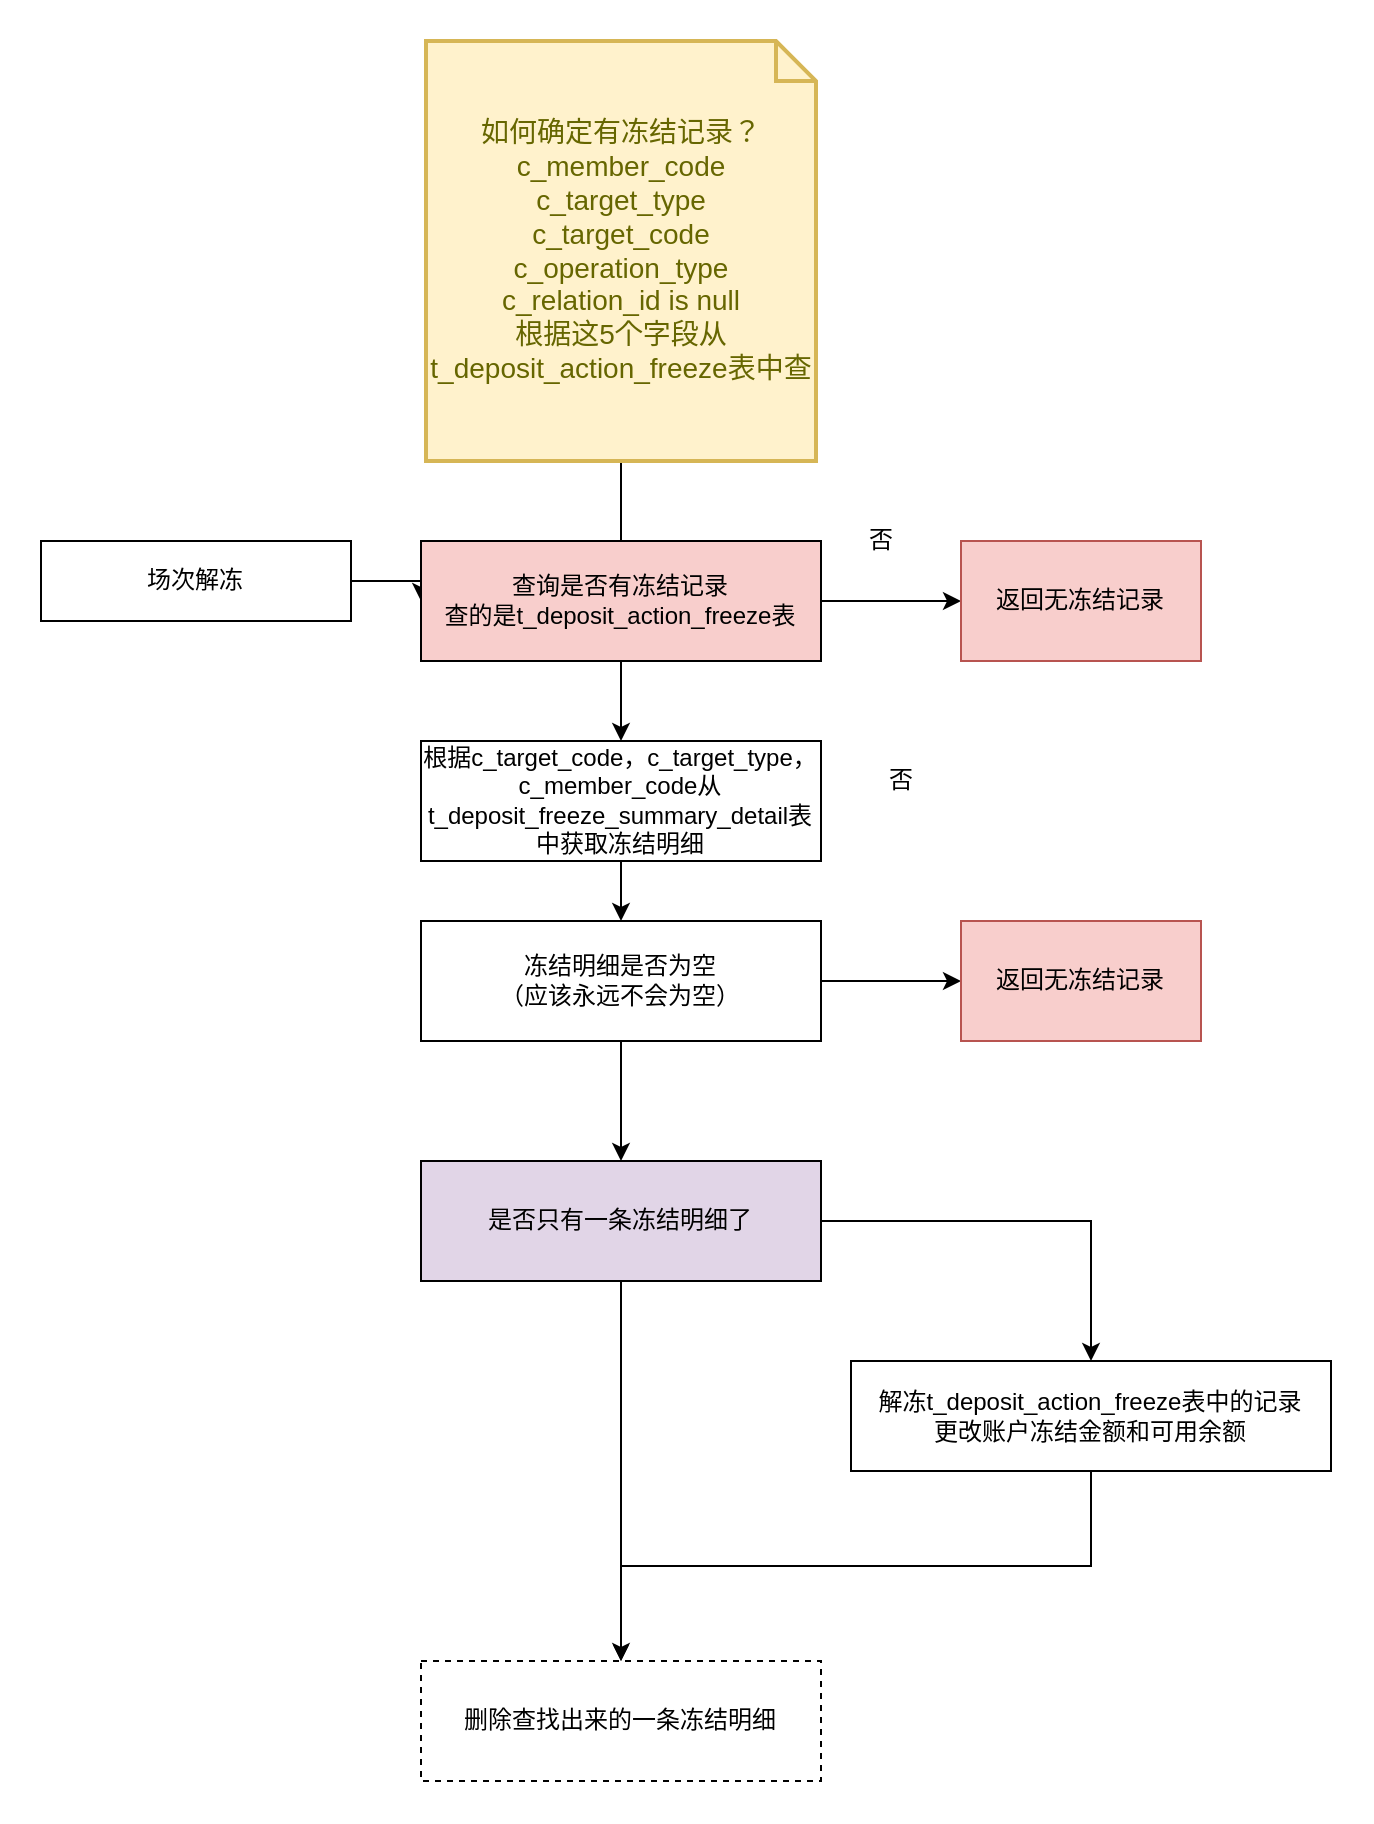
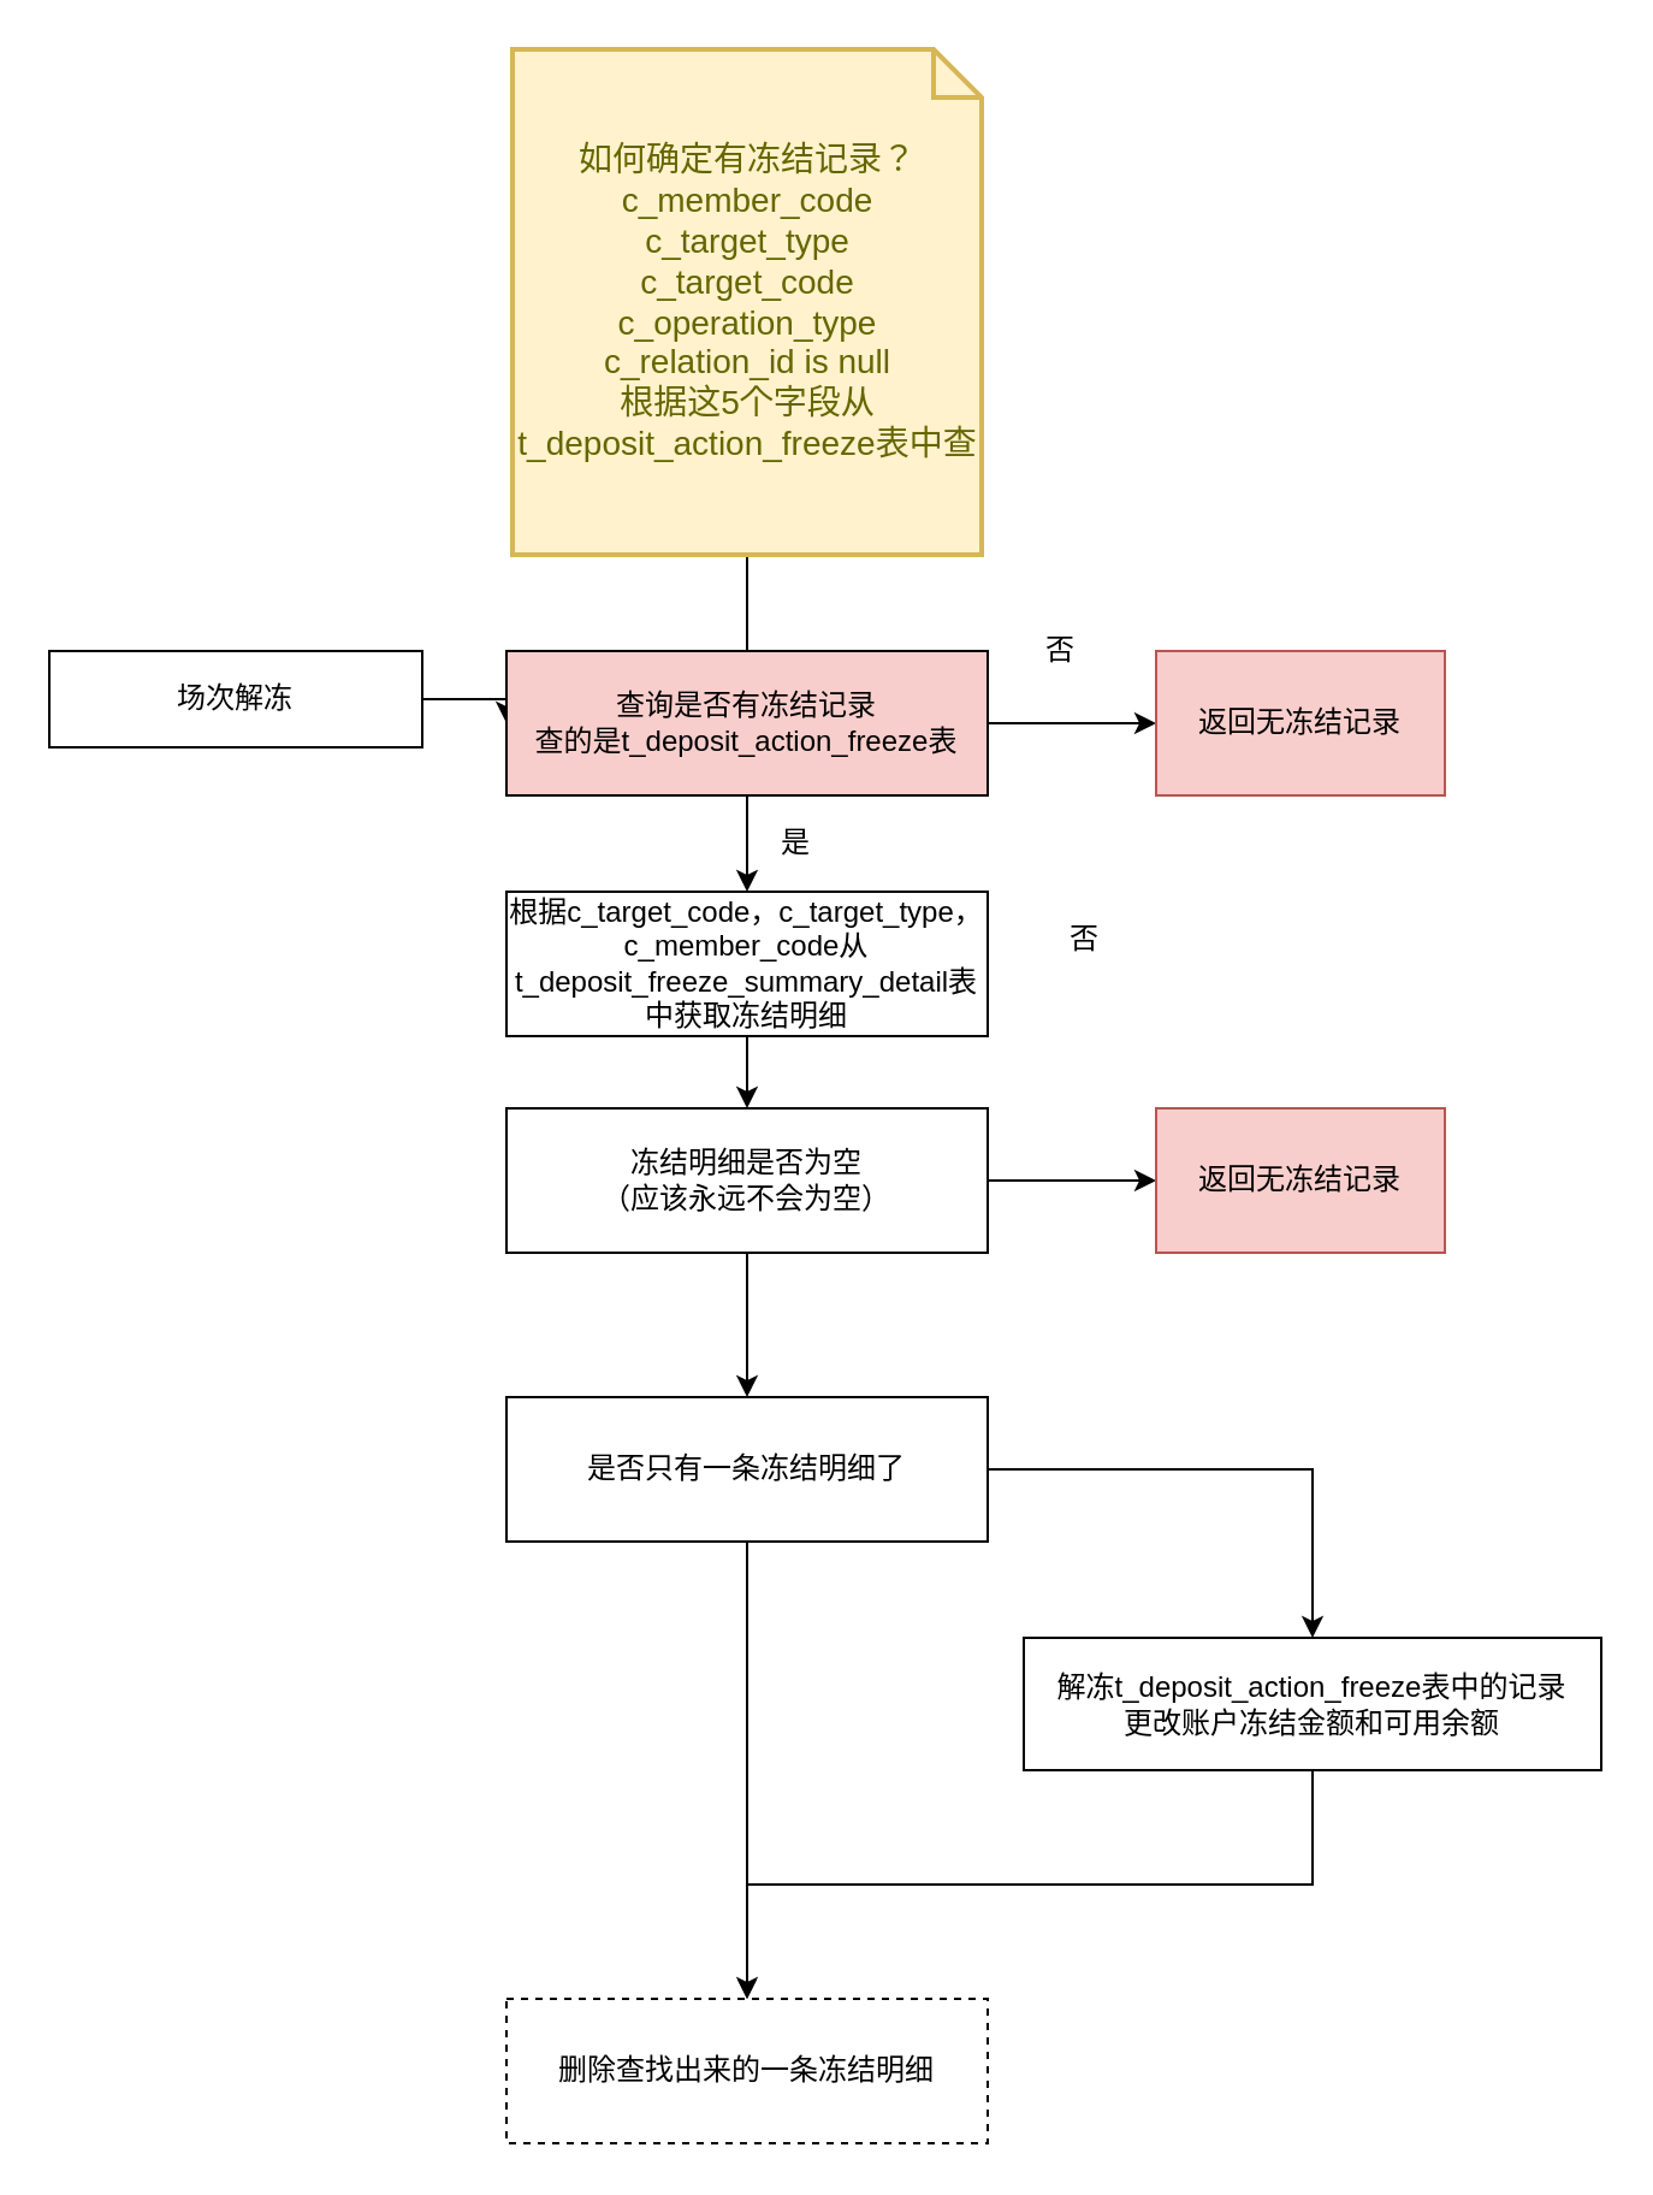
  <mxCell id="0" />
  <mxCell id="1" parent="0" />
  <mxCell id="2" style="edgeStyle=orthogonalEdgeStyle;rounded=0;orthogonalLoop=1;jettySize=auto;html=1;exitX=1;exitY=0.5;exitDx=0;exitDy=0;entryX=0;entryY=0.5;entryDx=0;entryDy=0;" edge="1" parent="1" source="3" target="7"><mxGeometry relative="1" as="geometry" /></mxCell>
  <mxCell id="3" value="场次解冻" style="rounded=0;whiteSpace=wrap;html=1;" vertex="1" parent="1"><mxGeometry x="20" y="270" width="155" height="40" as="geometry" /></mxCell>
  <mxCell id="4" style="edgeStyle=orthogonalEdgeStyle;rounded=0;orthogonalLoop=1;jettySize=auto;html=1;exitX=1;exitY=0.5;exitDx=0;exitDy=0;entryX=0;entryY=0.5;entryDx=0;entryDy=0;" edge="1" parent="1" source="7" target="8"><mxGeometry relative="1" as="geometry" /></mxCell>
  <mxCell id="5" style="edgeStyle=orthogonalEdgeStyle;rounded=0;orthogonalLoop=1;jettySize=auto;html=1;exitX=0.5;exitY=1;exitDx=0;exitDy=0;entryX=0.5;entryY=0;entryDx=0;entryDy=0;" edge="1" parent="1" source="7" target="18"><mxGeometry relative="1" as="geometry" /></mxCell>
  <mxCell id="6" style="edgeStyle=orthogonalEdgeStyle;rounded=0;orthogonalLoop=1;jettySize=auto;html=1;exitX=0.5;exitY=0;exitDx=0;exitDy=0;endArrow=none;endFill=0;" edge="1" parent="1" source="7" target="9"><mxGeometry relative="1" as="geometry" /></mxCell>
  <mxCell id="7" value="查询是否有冻结记录&lt;br&gt;查的是t_deposit_action_freeze表" style="rounded=0;whiteSpace=wrap;html=1;fillColor=#f8cecc;" vertex="1" parent="1"><mxGeometry x="210" y="270" width="200" height="60" as="geometry" /></mxCell>
  <mxCell id="8" value="返回无冻结记录" style="rounded=0;whiteSpace=wrap;html=1;fillColor=#f8cecc;strokeColor=#b85450;" vertex="1" parent="1"><mxGeometry x="480" y="270" width="120" height="60" as="geometry" /></mxCell>
  <mxCell id="9" value="如何确定有冻结记录？&lt;br&gt;&lt;div&gt;c_member_code&lt;/div&gt;&lt;div&gt;c_target_type&lt;/div&gt;&lt;div&gt;c_target_code&lt;/div&gt;&lt;div&gt;c_operation_type&lt;/div&gt;&lt;div&gt;c_relation_id is null&lt;/div&gt;&lt;div&gt;根据这5个字段从t_deposit_action_freeze表中查&lt;/div&gt;" style="shape=note;strokeWidth=2;fontSize=14;size=20;whiteSpace=wrap;html=1;fillColor=#fff2cc;strokeColor=#d6b656;fontColor=#666600;" vertex="1" parent="1"><mxGeometry x="212.5" y="20" width="195" height="210" as="geometry" /></mxCell>
  <mxCell id="10" style="edgeStyle=orthogonalEdgeStyle;rounded=0;orthogonalLoop=1;jettySize=auto;html=1;exitX=1;exitY=0.5;exitDx=0;exitDy=0;entryX=0;entryY=0.5;entryDx=0;entryDy=0;" edge="1" parent="1" source="12" target="15"><mxGeometry relative="1" as="geometry" /></mxCell>
  <mxCell id="11" style="edgeStyle=orthogonalEdgeStyle;rounded=0;orthogonalLoop=1;jettySize=auto;html=1;exitX=0.5;exitY=1;exitDx=0;exitDy=0;entryX=0.5;entryY=0;entryDx=0;entryDy=0;" edge="1" parent="1" source="12" target="21"><mxGeometry relative="1" as="geometry" /></mxCell>
  <mxCell id="12" value="冻结明细是否为空&lt;br&gt;（应该永远不会为空）" style="rounded=0;whiteSpace=wrap;html=1;" vertex="1" parent="1"><mxGeometry x="210" y="460" width="200" height="60" as="geometry" /></mxCell>
  <mxCell id="13" value="否" style="text;html=1;align=center;verticalAlign=middle;resizable=0;points=[];autosize=1;strokeColor=none;fillColor=none;" vertex="1" parent="1"><mxGeometry x="425" y="260" width="30" height="20" as="geometry" /></mxCell>
+ <mxCell id="14" value="是" style="text;html=1;align=center;verticalAlign=middle;resizable=0;points=[];autosize=1;strokeColor=none;fillColor=none;" vertex="1" parent="1"><mxGeometry x="315" y="340" width="30" height="20" as="geometry" /></mxCell>
  <mxCell id="15" value="返回无冻结记录" style="rounded=0;whiteSpace=wrap;html=1;fillColor=#f8cecc;strokeColor=#b85450;" vertex="1" parent="1"><mxGeometry x="480" y="460" width="120" height="60" as="geometry" /></mxCell>
  <mxCell id="16" value="否" style="text;html=1;align=center;verticalAlign=middle;resizable=0;points=[];autosize=1;strokeColor=none;fillColor=none;" vertex="1" parent="1"><mxGeometry x="435" y="380" width="30" height="20" as="geometry" /></mxCell>
  <mxCell id="17" style="edgeStyle=orthogonalEdgeStyle;rounded=0;orthogonalLoop=1;jettySize=auto;html=1;exitX=0.5;exitY=1;exitDx=0;exitDy=0;entryX=0.5;entryY=0;entryDx=0;entryDy=0;" edge="1" parent="1" source="18" target="12"><mxGeometry relative="1" as="geometry" /></mxCell>
  <mxCell id="18" value="根据c_target_code，c_target_type，&lt;br&gt;c_member_code从t_deposit_freeze_summary_detail表中获取冻结明细" style="rounded=0;whiteSpace=wrap;html=1;" vertex="1" parent="1"><mxGeometry x="210" y="370" width="200" height="60" as="geometry" /></mxCell>
  <mxCell id="19" style="edgeStyle=orthogonalEdgeStyle;rounded=0;orthogonalLoop=1;jettySize=auto;html=1;exitX=1;exitY=0.5;exitDx=0;exitDy=0;entryX=0.5;entryY=0;entryDx=0;entryDy=0;" edge="1" parent="1" source="21" target="24"><mxGeometry relative="1" as="geometry"><mxPoint x="450" y="610" as="targetPoint" /></mxGeometry></mxCell>
  <mxCell id="20" style="edgeStyle=orthogonalEdgeStyle;rounded=0;orthogonalLoop=1;jettySize=auto;html=1;exitX=0.5;exitY=1;exitDx=0;exitDy=0;entryX=0.5;entryY=0;entryDx=0;entryDy=0;endArrow=open;" edge="1" parent="1" source="21" target="22"><mxGeometry relative="1" as="geometry" /></mxCell>
- <mxCell id="21" value="是否只有一条冻结明细了" style="rounded=0;whiteSpace=wrap;html=1;fillColor=#e1d5e7;" vertex="1" parent="1"><mxGeometry x="210" y="580" width="200" height="60" as="geometry" /></mxCell>
+ <mxCell id="21" value="是否只有一条冻结明细了" style="rounded=0;whiteSpace=wrap;html=1;" vertex="1" parent="1"><mxGeometry x="210" y="580" width="200" height="60" as="geometry" /></mxCell>
  <mxCell id="22" value="删除查找出来的一条冻结明细" style="rounded=0;whiteSpace=wrap;html=1;dashed=1;" vertex="1" parent="1"><mxGeometry x="210" y="830" width="200" height="60" as="geometry" /></mxCell>
  <mxCell id="23" style="edgeStyle=orthogonalEdgeStyle;rounded=0;orthogonalLoop=1;jettySize=auto;html=1;exitX=0.5;exitY=1;exitDx=0;exitDy=0;entryX=0.5;entryY=0;entryDx=0;entryDy=0;" edge="1" parent="1" source="24" target="22"><mxGeometry relative="1" as="geometry" /></mxCell>
  <mxCell id="24" value="解冻t_deposit_action_freeze表中的记录&lt;br&gt;更改账户冻结金额和可用余额" style="rounded=0;whiteSpace=wrap;html=1;" vertex="1" parent="1"><mxGeometry x="425" y="680" width="240" height="55" as="geometry" /></mxCell>
